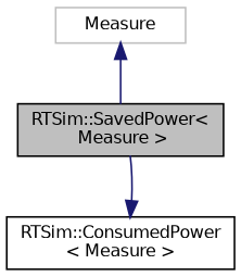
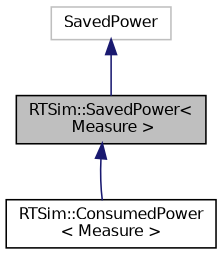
  digraph {
    node [color=black fillcolor=white fontname=Helvetica fontsize=10 shape=record style=filled]
    edge [color=midnightblue dir=back fontname=Helvetica fontsize=10 labelfontname=Helvetica labelfontsize=10 style=solid]
    n1 [fillcolor=grey75 fontcolor=black height=0.2 label="RTSim::SavedPower\<\l Measure \>" width=0.4]
    n2 [height=0.2 label="RTSim::ConsumedPower\l\< Measure \>" width=0.4]
-   n3 [color=grey75 height=0.2 label=Measure width=0.4]
-   n2 -> n1
+   n3 [color=grey75 height=0.2 label=SavedPower width=0.4]
+   n1 -> n2
    n3 -> n1
  }
